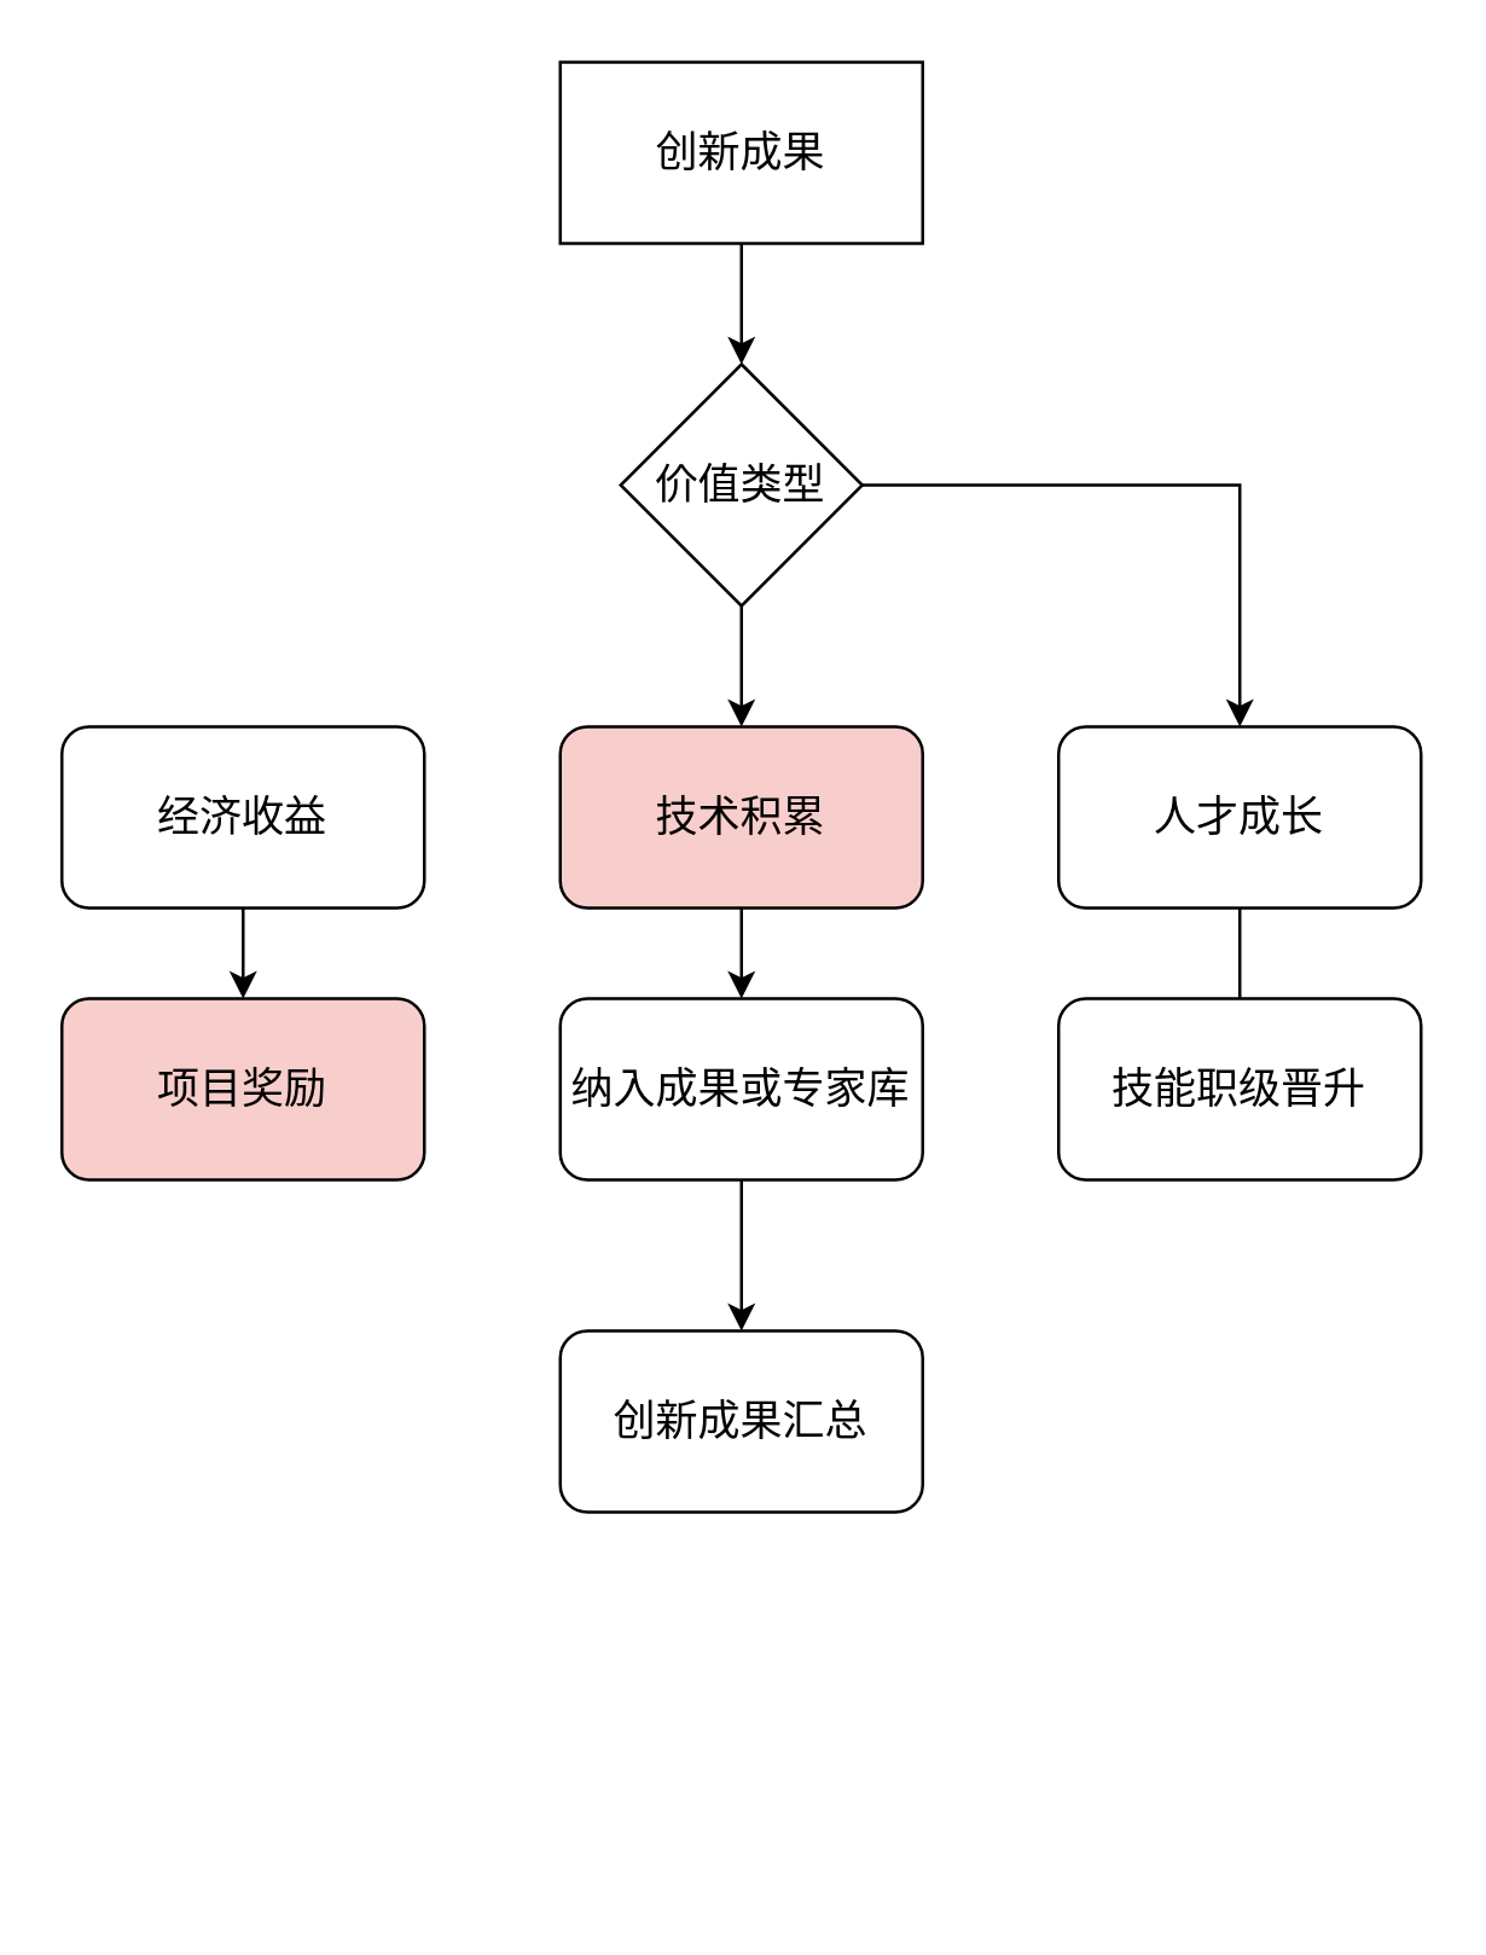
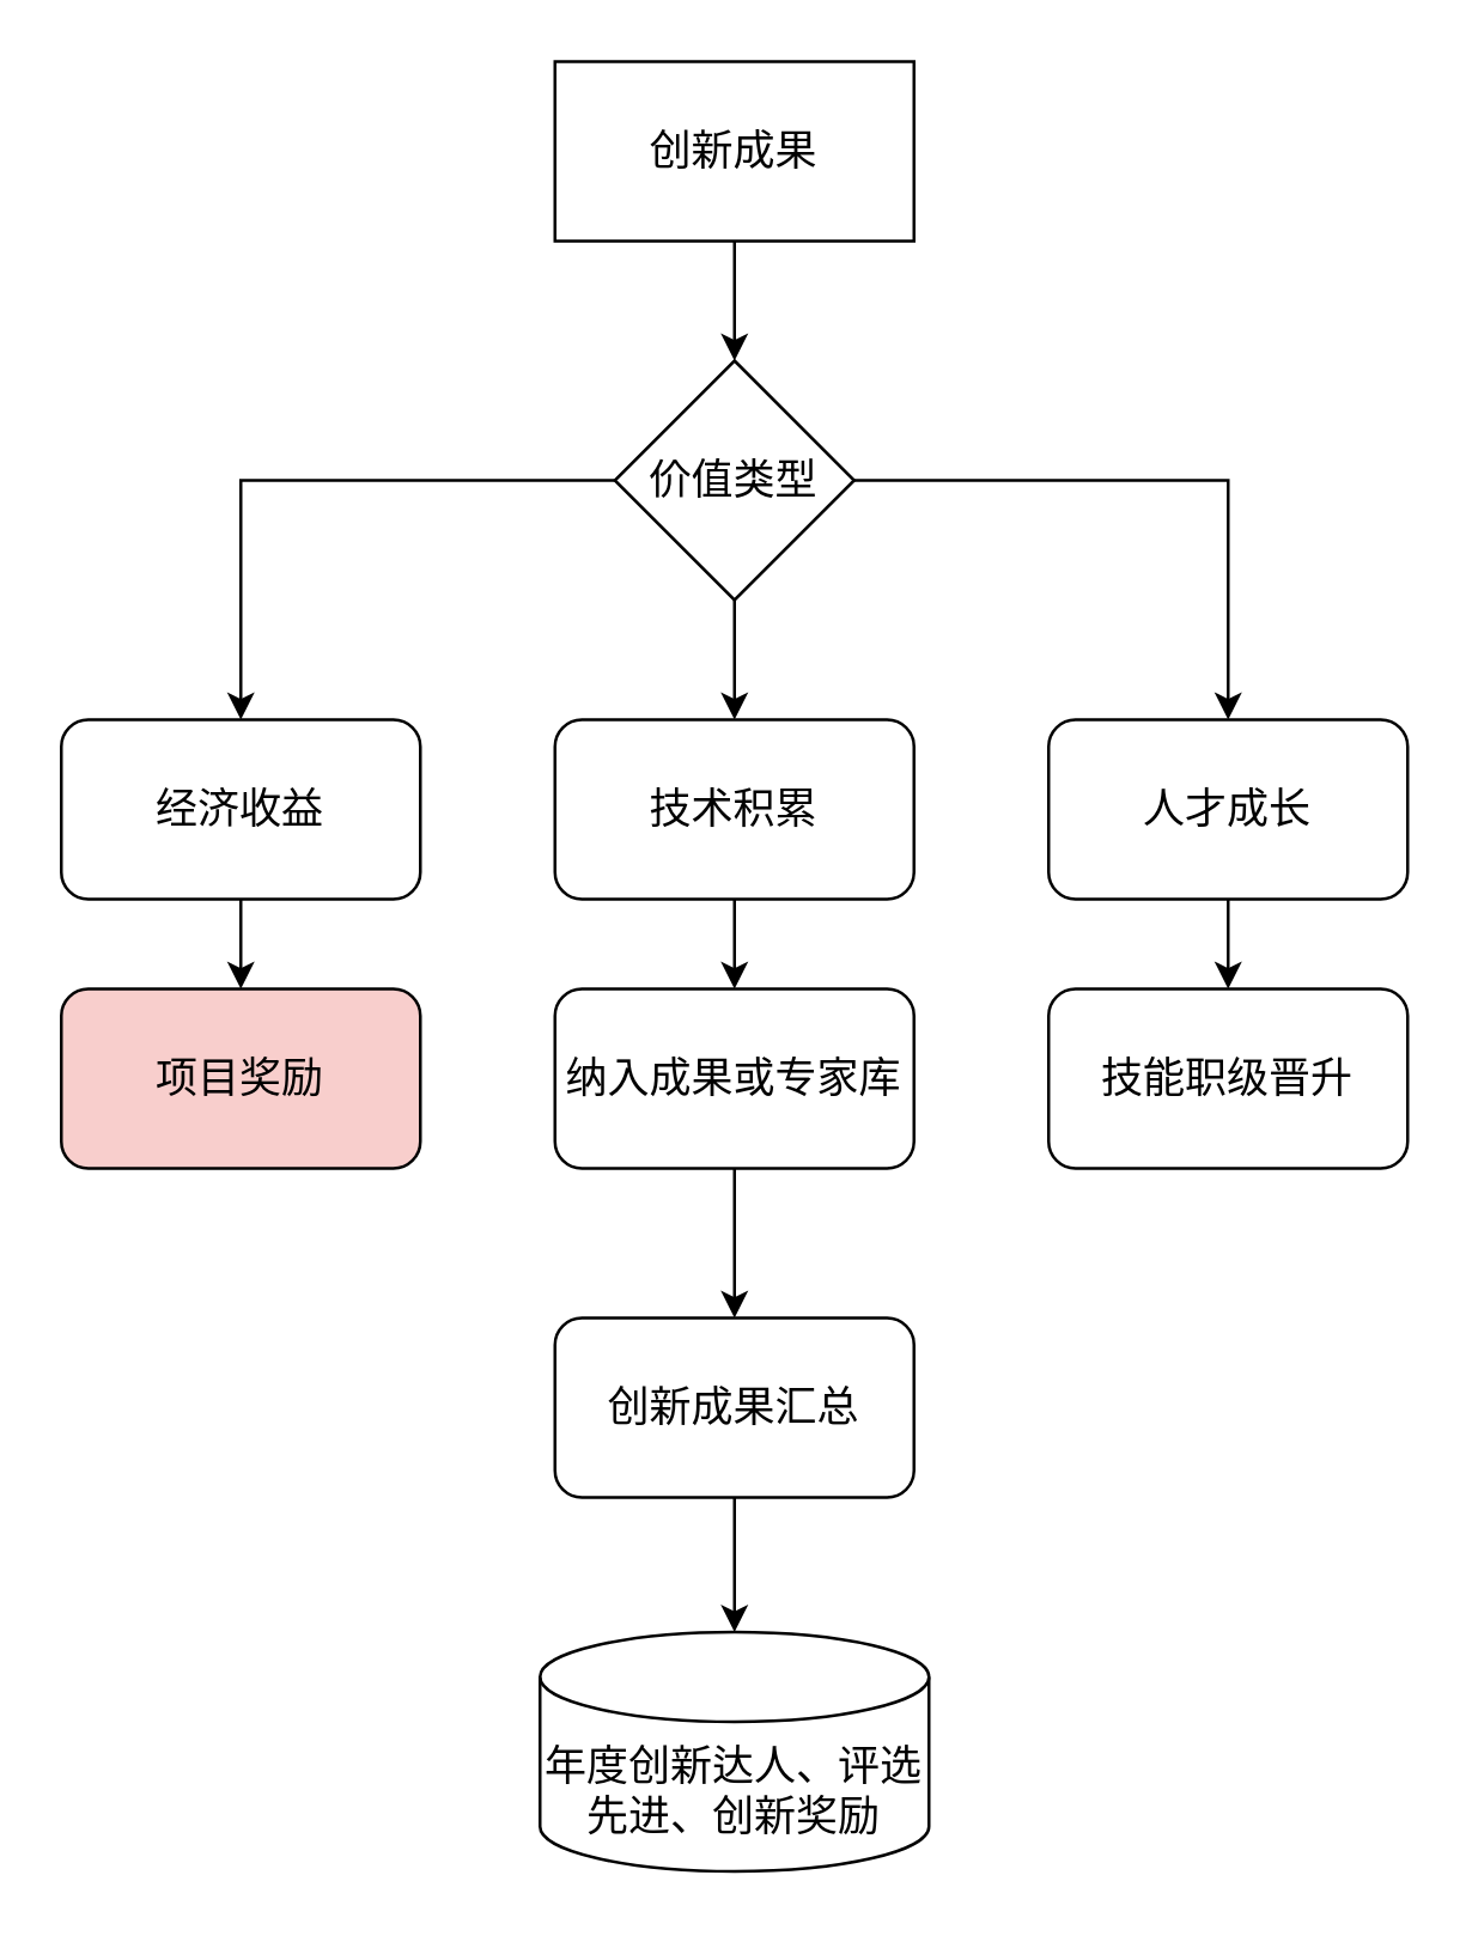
  <mxCell id="0" />
  <mxCell id="1" parent="0" />
  <mxCell id="2" style="edgeStyle=orthogonalEdgeStyle;rounded=0;orthogonalLoop=1;jettySize=auto;html=1;exitX=0.5;exitY=1;exitDx=0;exitDy=0;entryX=0.5;entryY=0;entryDx=0;entryDy=0;fontSize=14;" edge="1" parent="1" source="3" target="7"><mxGeometry relative="1" as="geometry" /></mxCell>
  <mxCell id="3" value="创新成果" style="whiteSpace=wrap;html=1;fontSize=14;rounded=0;" vertex="1" parent="1"><mxGeometry x="185" y="20" width="120" height="60" as="geometry" /></mxCell>
  <mxCell id="4" style="edgeStyle=orthogonalEdgeStyle;rounded=0;orthogonalLoop=1;jettySize=auto;html=1;exitX=0.5;exitY=1;exitDx=0;exitDy=0;entryX=0.5;entryY=0;entryDx=0;entryDy=0;fontSize=14;" edge="1" parent="1" source="7" target="11"><mxGeometry relative="1" as="geometry" /></mxCell>
+ <mxCell id="5" style="edgeStyle=orthogonalEdgeStyle;rounded=0;orthogonalLoop=1;jettySize=auto;html=1;exitX=0;exitY=0.5;exitDx=0;exitDy=0;entryX=0.5;entryY=0;entryDx=0;entryDy=0;fontSize=14;" edge="1" parent="1" source="7" target="9"><mxGeometry relative="1" as="geometry" /></mxCell>
  <mxCell id="6" style="edgeStyle=orthogonalEdgeStyle;rounded=0;orthogonalLoop=1;jettySize=auto;html=1;exitX=1;exitY=0.5;exitDx=0;exitDy=0;entryX=0.5;entryY=0;entryDx=0;entryDy=0;fontSize=14;" edge="1" parent="1" source="7" target="13"><mxGeometry relative="1" as="geometry" /></mxCell>
  <mxCell id="7" value="价值类型" style="rhombus;whiteSpace=wrap;html=1;fontSize=14;" vertex="1" parent="1"><mxGeometry x="205" y="120" width="80" height="80" as="geometry" /></mxCell>
  <mxCell id="8" style="edgeStyle=orthogonalEdgeStyle;rounded=0;orthogonalLoop=1;jettySize=auto;html=1;exitX=0.5;exitY=1;exitDx=0;exitDy=0;entryX=0.5;entryY=0;entryDx=0;entryDy=0;fontSize=14;" edge="1" parent="1" source="9" target="14"><mxGeometry relative="1" as="geometry" /></mxCell>
  <mxCell id="9" value="经济收益" style="rounded=1;whiteSpace=wrap;html=1;fontSize=14;" vertex="1" parent="1"><mxGeometry x="20" y="240" width="120" height="60" as="geometry" /></mxCell>
  <mxCell id="10" style="edgeStyle=orthogonalEdgeStyle;rounded=0;orthogonalLoop=1;jettySize=auto;html=1;exitX=0.5;exitY=1;exitDx=0;exitDy=0;entryX=0.5;entryY=0;entryDx=0;entryDy=0;fontSize=14;" edge="1" parent="1" source="11" target="16"><mxGeometry relative="1" as="geometry" /></mxCell>
- <mxCell id="11" value="技术积累" style="rounded=1;whiteSpace=wrap;html=1;fontSize=14;fillColor=#f8cecc;" vertex="1" parent="1"><mxGeometry x="185" y="240" width="120" height="60" as="geometry" /></mxCell>
- <mxCell id="12" style="edgeStyle=orthogonalEdgeStyle;rounded=0;orthogonalLoop=1;jettySize=auto;html=1;exitX=0.5;exitY=1;exitDx=0;exitDy=0;entryX=0.5;entryY=0;entryDx=0;entryDy=0;fontSize=14;endArrow=none;" edge="1" parent="1" source="13" target="17"><mxGeometry relative="1" as="geometry" /></mxCell>
+ <mxCell id="11" value="技术积累" style="rounded=1;whiteSpace=wrap;html=1;fontSize=14;" vertex="1" parent="1"><mxGeometry x="185" y="240" width="120" height="60" as="geometry" /></mxCell>
+ <mxCell id="12" style="edgeStyle=orthogonalEdgeStyle;rounded=0;orthogonalLoop=1;jettySize=auto;html=1;exitX=0.5;exitY=1;exitDx=0;exitDy=0;entryX=0.5;entryY=0;entryDx=0;entryDy=0;fontSize=14;" edge="1" parent="1" source="13" target="17"><mxGeometry relative="1" as="geometry" /></mxCell>
  <mxCell id="13" value="人才成长" style="rounded=1;whiteSpace=wrap;html=1;fontSize=14;" vertex="1" parent="1"><mxGeometry x="350" y="240" width="120" height="60" as="geometry" /></mxCell>
  <mxCell id="14" value="项目奖励" style="rounded=1;whiteSpace=wrap;html=1;fontSize=14;fillColor=#f8cecc;" vertex="1" parent="1"><mxGeometry x="20" y="330" width="120" height="60" as="geometry" /></mxCell>
  <mxCell id="15" style="edgeStyle=orthogonalEdgeStyle;rounded=0;orthogonalLoop=1;jettySize=auto;html=1;exitX=0.5;exitY=1;exitDx=0;exitDy=0;entryX=0.5;entryY=0;entryDx=0;entryDy=0;fontSize=14;" edge="1" parent="1" source="16" target="18"><mxGeometry relative="1" as="geometry" /></mxCell>
  <mxCell id="16" value="纳入成果或专家库" style="rounded=1;whiteSpace=wrap;html=1;fontSize=14;" vertex="1" parent="1"><mxGeometry x="185" y="330" width="120" height="60" as="geometry" /></mxCell>
  <mxCell id="17" value="技能职级晋升" style="rounded=1;whiteSpace=wrap;html=1;fontSize=14;" vertex="1" parent="1"><mxGeometry x="350" y="330" width="120" height="60" as="geometry" /></mxCell>
  <mxCell id="18" value="创新成果汇总" style="rounded=1;whiteSpace=wrap;html=1;fontSize=14;" vertex="1" parent="1"><mxGeometry x="185" y="440" width="120" height="60" as="geometry" /></mxCell>
+ <mxCell id="19" value="年度创新达人、评选先进、创新奖励" style="shape=cylinder3;whiteSpace=wrap;html=1;boundedLbl=1;backgroundOutline=1;size=15;fontSize=14;" vertex="1" parent="1"><mxGeometry x="180" y="545" width="130" height="80" as="geometry" /></mxCell>
+ <mxCell id="20" style="edgeStyle=orthogonalEdgeStyle;rounded=0;orthogonalLoop=1;jettySize=auto;html=1;exitX=0.5;exitY=1;exitDx=0;exitDy=0;entryX=0.5;entryY=0;entryDx=0;entryDy=0;entryPerimeter=0;fontSize=14;" edge="1" parent="1" source="18" target="19"><mxGeometry relative="1" as="geometry" /></mxCell>
